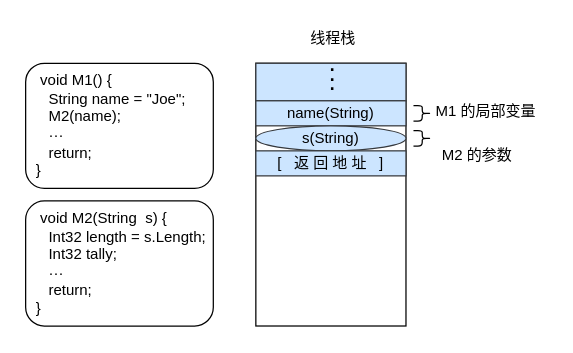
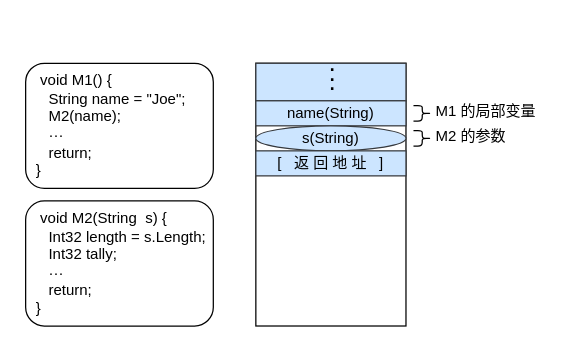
  <mxCell id="0" />
  <mxCell id="1" parent="0" />
  <mxCell id="2" value="&amp;nbsp; &amp;nbsp;void M1() {&lt;br&gt;&amp;nbsp; &amp;nbsp; &amp;nbsp;String name = &quot;Joe&quot;;&lt;br&gt;&amp;nbsp; &amp;nbsp; &amp;nbsp;M2(name);&lt;br&gt;&amp;nbsp; &amp;nbsp; &amp;nbsp;···&lt;br&gt;&amp;nbsp; &amp;nbsp; &amp;nbsp;return;&lt;br&gt;&amp;nbsp; }" style="rounded=1;whiteSpace=wrap;html=1;align=left;verticalAlign=middle;" vertex="1" parent="1"><mxGeometry x="20" y="50" width="150" height="100" as="geometry" /></mxCell>
  <mxCell id="3" value="" style="rounded=0;whiteSpace=wrap;html=1;" vertex="1" parent="1"><mxGeometry x="204" y="50" width="120" height="210" as="geometry" /></mxCell>
- <mxCell id="4" value="线程栈" style="text;html=1;strokeColor=none;fillColor=none;align=center;verticalAlign=middle;whiteSpace=wrap;rounded=0;" vertex="1" parent="1"><mxGeometry x="246" y="20" width="40" height="20" as="geometry" /></mxCell>
  <mxCell id="5" value="" style="shape=curlyBracket;whiteSpace=wrap;html=1;rounded=1;rotation=-180;" vertex="1" parent="1"><mxGeometry x="330" y="83.75" width="14" height="12.5" as="geometry" /></mxCell>
  <mxCell id="6" value="M1 的局部变量" style="text;html=1;strokeColor=none;fillColor=none;align=left;verticalAlign=middle;whiteSpace=wrap;rounded=0;" vertex="1" parent="1"><mxGeometry x="346" y="79" width="90" height="20" as="geometry" /></mxCell>
  <mxCell id="7" value="" style="rounded=0;whiteSpace=wrap;html=1;fillColor=#cce5ff;strokeColor=#36393d;" vertex="1" parent="1"><mxGeometry x="204" y="50" width="120" height="30" as="geometry" /></mxCell>
  <mxCell id="8" value="" style="group" vertex="1" connectable="0" parent="1"><mxGeometry x="246" y="46" width="40" height="37" as="geometry" /></mxCell>
  <mxCell id="9" value="&lt;b&gt;&lt;font style=&quot;font-size: 14px&quot;&gt;·&lt;/font&gt;&lt;/b&gt;" style="text;html=1;strokeColor=none;fillColor=none;align=center;verticalAlign=middle;whiteSpace=wrap;rounded=0;" vertex="1" parent="8"><mxGeometry width="40" height="20" as="geometry" /></mxCell>
  <mxCell id="10" value="&lt;b&gt;&lt;font style=&quot;font-size: 14px&quot;&gt;·&lt;/font&gt;&lt;/b&gt;" style="text;html=1;strokeColor=none;fillColor=none;align=center;verticalAlign=middle;whiteSpace=wrap;rounded=0;" vertex="1" parent="8"><mxGeometry y="8" width="40" height="20" as="geometry" /></mxCell>
  <mxCell id="11" value="&lt;b&gt;&lt;font style=&quot;font-size: 14px&quot;&gt;·&lt;/font&gt;&lt;/b&gt;" style="text;html=1;strokeColor=none;fillColor=none;align=center;verticalAlign=middle;whiteSpace=wrap;rounded=0;" vertex="1" parent="8"><mxGeometry y="15" width="40" height="20" as="geometry" /></mxCell>
  <mxCell id="12" value="name(String)" style="rounded=0;whiteSpace=wrap;html=1;fillColor=#cce5ff;strokeColor=#36393d;" vertex="1" parent="1"><mxGeometry x="204" y="80" width="120" height="20" as="geometry" /></mxCell>
  <mxCell id="13" value="&amp;nbsp; &amp;nbsp;void M2(String&amp;nbsp; s) {&lt;br&gt;&amp;nbsp; &amp;nbsp; &amp;nbsp;Int32 length = s.Length;&lt;br&gt;&amp;nbsp; &amp;nbsp; &amp;nbsp;Int32 tally;&lt;br&gt;&amp;nbsp; &amp;nbsp; &amp;nbsp;···&lt;br&gt;&amp;nbsp; &amp;nbsp; &amp;nbsp;return;&lt;br&gt;&amp;nbsp; }" style="rounded=1;whiteSpace=wrap;html=1;align=left;verticalAlign=middle;" vertex="1" parent="1"><mxGeometry x="20" y="160" width="150" height="100" as="geometry" /></mxCell>
  <mxCell id="14" value="s(String)" style="ellipse;whiteSpace=wrap;html=1;fillColor=#cce5ff;strokeColor=#36393d;" vertex="1" parent="1"><mxGeometry x="204" y="100" width="120" height="20" as="geometry" /></mxCell>
  <mxCell id="15" value="" style="shape=curlyBracket;whiteSpace=wrap;html=1;rounded=1;rotation=-180;" vertex="1" parent="1"><mxGeometry x="330" y="103.75" width="14" height="12.5" as="geometry" /></mxCell>
- <mxCell id="16" value="M2 的参数" style="text;html=1;strokeColor=none;fillColor=none;align=left;verticalAlign=middle;whiteSpace=wrap;rounded=0;" vertex="1" parent="1"><mxGeometry x="351" y="114" width="90" height="20" as="geometry" /></mxCell>
+ <mxCell id="16" value="M2 的参数" style="text;html=1;strokeColor=none;fillColor=none;align=left;verticalAlign=middle;whiteSpace=wrap;rounded=0;" vertex="1" parent="1"><mxGeometry x="346" y="99" width="90" height="20" as="geometry" /></mxCell>
  <mxCell id="17" value="[&amp;nbsp; &amp;nbsp;返 回 地 址&amp;nbsp; &amp;nbsp;]" style="rounded=0;whiteSpace=wrap;html=1;fillColor=#cce5ff;strokeColor=#36393d;" vertex="1" parent="1"><mxGeometry x="204" y="120" width="120" height="20" as="geometry" /></mxCell>
